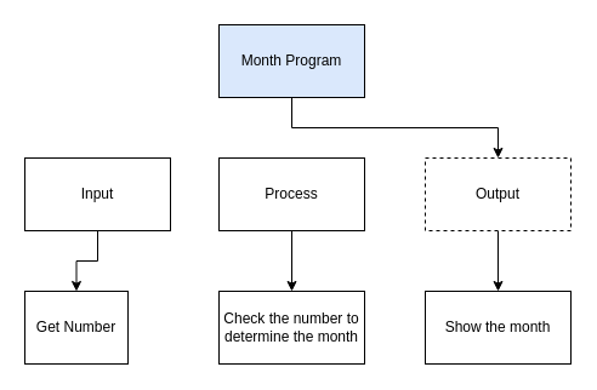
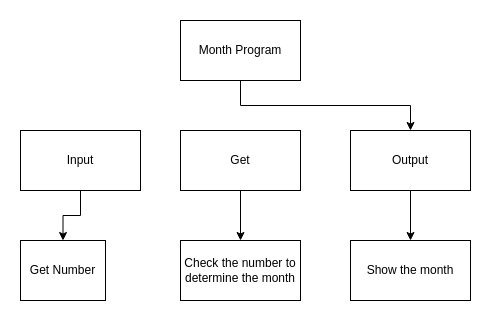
  <mxCell id="0" />
  <mxCell id="1" parent="0" />
  <mxCell id="2" style="edgeStyle=orthogonalEdgeStyle;rounded=0;orthogonalLoop=1;jettySize=auto;html=1;exitX=0.5;exitY=1;exitDx=0;exitDy=0;entryX=0.5;entryY=0;entryDx=0;entryDy=0;" edge="1" parent="1" source="3" target="9"><mxGeometry relative="1" as="geometry" /></mxCell>
- <mxCell id="3" value="Month Program" style="rounded=0;whiteSpace=wrap;html=1;fillColor=#dae8fc;" vertex="1" parent="1"><mxGeometry x="180" y="20" width="120" height="60" as="geometry" /></mxCell>
+ <mxCell id="3" value="Month Program" style="rounded=0;whiteSpace=wrap;html=1;" vertex="1" parent="1"><mxGeometry x="180" y="20" width="120" height="60" as="geometry" /></mxCell>
  <mxCell id="4" style="edgeStyle=orthogonalEdgeStyle;rounded=0;orthogonalLoop=1;jettySize=auto;html=1;exitX=0.5;exitY=1;exitDx=0;exitDy=0;entryX=0.5;entryY=0;entryDx=0;entryDy=0;" edge="1" parent="1" source="5" target="10"><mxGeometry relative="1" as="geometry" /></mxCell>
  <mxCell id="5" value="Input" style="rounded=0;whiteSpace=wrap;html=1;" vertex="1" parent="1"><mxGeometry x="20" y="130" width="120" height="60" as="geometry" /></mxCell>
  <mxCell id="6" style="edgeStyle=orthogonalEdgeStyle;rounded=0;orthogonalLoop=1;jettySize=auto;html=1;exitX=0.5;exitY=1;exitDx=0;exitDy=0;entryX=0.5;entryY=0;entryDx=0;entryDy=0;" edge="1" parent="1" source="7" target="11"><mxGeometry relative="1" as="geometry" /></mxCell>
- <mxCell id="7" value="Process" style="rounded=0;whiteSpace=wrap;html=1;" vertex="1" parent="1"><mxGeometry x="180" y="130" width="120" height="60" as="geometry" /></mxCell>
+ <mxCell id="7" value="Get" style="rounded=0;whiteSpace=wrap;html=1;" vertex="1" parent="1"><mxGeometry x="180" y="130" width="120" height="60" as="geometry" /></mxCell>
  <mxCell id="8" style="edgeStyle=orthogonalEdgeStyle;rounded=0;orthogonalLoop=1;jettySize=auto;html=1;exitX=0.5;exitY=1;exitDx=0;exitDy=0;entryX=0.5;entryY=0;entryDx=0;entryDy=0;" edge="1" parent="1" source="9" target="12"><mxGeometry relative="1" as="geometry" /></mxCell>
- <mxCell id="9" value="Output" style="rounded=0;whiteSpace=wrap;html=1;dashed=1;" vertex="1" parent="1"><mxGeometry x="350" y="130" width="120" height="60" as="geometry" /></mxCell>
+ <mxCell id="9" value="Output" style="rounded=0;whiteSpace=wrap;html=1;" vertex="1" parent="1"><mxGeometry x="350" y="130" width="120" height="60" as="geometry" /></mxCell>
  <mxCell id="10" value="Get Number" style="rounded=0;whiteSpace=wrap;html=1;" vertex="1" parent="1"><mxGeometry x="20" y="240" width="85" height="60" as="geometry" /></mxCell>
  <mxCell id="11" value="Check the number to determine the month" style="rounded=0;whiteSpace=wrap;html=1;" vertex="1" parent="1"><mxGeometry x="180" y="240" width="120" height="60" as="geometry" /></mxCell>
  <mxCell id="12" value="Show the month" style="rounded=0;whiteSpace=wrap;html=1;" vertex="1" parent="1"><mxGeometry x="350" y="240" width="120" height="60" as="geometry" /></mxCell>
